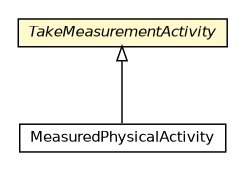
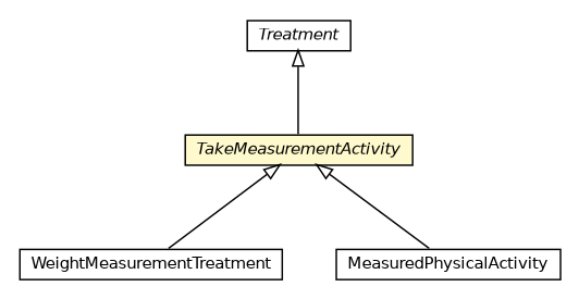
  digraph {
    nodesep=0.25
    ranksep=0.5
    node [fontcolor=black fontname=Helvetica fontsize=10.0 shape=plaintext]
    edge [arrowtail=empty dir=back fontname=Helvetica fontsize=10 headport=p labelfontname=Helvetica labelfontsize=10 tailport=p]
+   n1 [label=<<table title="org.universAAL.ontology.health.owl.WeightMeasurementTreatment" border="0" cellborder="1" cellspacing="0" cellpadding="2" port="p" href="./WeightMeasurementTreatment.html"> 		<tr><td><table border="0" cellspacing="0" cellpadding="1"> <tr><td align="center" balign="center"> WeightMeasurementTreatment </td></tr> 		</table></td></tr> 		</table>>]
    n2 [label=<<table title="org.universAAL.ontology.health.owl.MeasuredPhysicalActivity" border="0" cellborder="1" cellspacing="0" cellpadding="2" port="p" href="./MeasuredPhysicalActivity.html"> 		<tr><td><table border="0" cellspacing="0" cellpadding="1"> <tr><td align="center" balign="center"> MeasuredPhysicalActivity </td></tr> 		</table></td></tr> 		</table>>]
    n3 [label=<<table title="org.universAAL.ontology.health.owl.TakeMeasurementActivity" border="0" cellborder="1" cellspacing="0" cellpadding="2" port="p" bgcolor="lemonChiffon" href="./TakeMeasurementActivity.html"> 		<tr><td><table border="0" cellspacing="0" cellpadding="1"> <tr><td align="center" balign="center"><font face="Helvetica-Oblique"> TakeMeasurementActivity </font></td></tr> 		</table></td></tr> 		</table>>]
+   n4 [label=<<table title="org.universAAL.ontology.health.owl.Treatment" border="0" cellborder="1" cellspacing="0" cellpadding="2" port="p" href="./Treatment.html"> 		<tr><td><table border="0" cellspacing="0" cellpadding="1"> <tr><td align="center" balign="center"><font face="Helvetica-Oblique"> Treatment </font></td></tr> 		</table></td></tr> 		</table>>]
+   n3 -> n1
    n3 -> n2
+   n4 -> n3
  }
